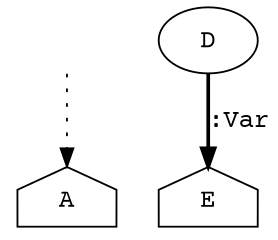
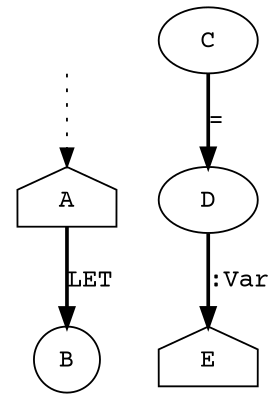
  digraph {
    fontname="Courier Prime"
    node [fontname="Courier Prime" shape=house]
    edge [fontname="Courier Prime" style=bold]
    fake [style=invisible shape=""]
    A [root=true]
+   B [shape=circle]
    D [shape=ellipse]
    E
+   C [shape=ellipse]
    fake -> A [style=dotted]
+   A -> B [label=LET]
    D -> E [label=":Var"]
+   C -> D [label="="]
  }
